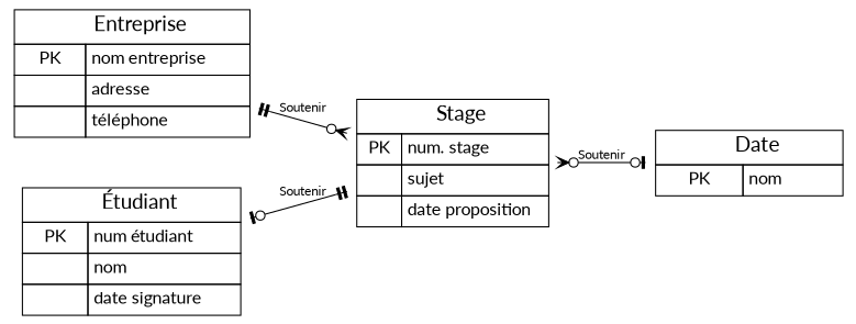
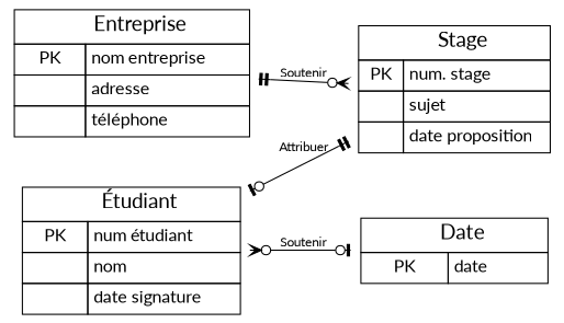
  digraph {
    bgcolor="#FFFFFF"
    fontname=Lato
    nodesep=0.5
    rankdir=LR
    node [fontcolor="#000000" fontname=Lato fontsize=15 shape=none]
    edge [color="#000000" dir=both fontcolor="#000000" fontname=Lato fontsize=11 penwidth=1]
    n1 [label=<<table         border="0"         cellborder="1"         cellspacing="0"         bgcolor="#FFFFFF"         color="#000000"         cellpadding="4"     >         <tr>             <td bgcolor="#FFFFFF" colspan="2">                 <font                     color="#000000"                     point-size="18"                 >Entreprise</font>             </td>         </tr>         <tr><td>PK</td><td align="left">nom entreprise</td></tr>         <tr><td> </td><td align="left">adresse</td></tr>         <tr><td> </td><td align="left">téléphone</td></tr>     </table> >]
    n2 [label=<<table         border="0"         cellborder="1"         cellspacing="0"         bgcolor="#FFFFFF"         color="#000000"         cellpadding="4"     >         <tr>             <td bgcolor="#FFFFFF" colspan="2">                 <font                     color="#000000"                     point-size="18"                 >Stage</font>             </td>         </tr>         <tr><td>PK</td><td align="left">num. stage</td></tr>         <tr><td> </td><td align="left">sujet</td></tr>         <tr><td> </td><td align="left">date proposition</td></tr>     </table> >]
    n3 [label=<<table         border="0"         cellborder="1"         cellspacing="0"         bgcolor="#FFFFFF"         color="#000000"         cellpadding="4"     >         <tr>             <td bgcolor="#FFFFFF" colspan="2">                 <font                     color="#000000"                     point-size="18"                 >Étudiant</font>             </td>         </tr>         <tr><td>PK</td><td align="left">num étudiant</td></tr>         <tr><td> </td><td align="left">nom</td></tr>         <tr><td> </td><td align="left">date signature</td></tr>     </table> >]
-   n4 [label=<<table         border="0"         cellborder="1"         cellspacing="0"         bgcolor="#FFFFFF"         color="#000000"         cellpadding="4"     >         <tr>             <td bgcolor="#FFFFFF" colspan="2">                 <font                     color="#000000"                     point-size="18"                 >Date</font>             </td>         </tr>         <tr><td>PK</td><td align="left">nom</td></tr>     </table> >]
+   n4 [label=<<table         border="0"         cellborder="1"         cellspacing="0"         bgcolor="#FFFFFF"         color="#000000"         cellpadding="4"     >         <tr>             <td bgcolor="#FFFFFF" colspan="2">                 <font                     color="#000000"                     point-size="18"                 >Date</font>             </td>         </tr>         <tr><td>PK</td><td align="left">date</td></tr>     </table> >]
    n1 -> n2 [arrowhead=crowodot arrowtail=teetee label=Soutenir]
-   n3 -> n2 [arrowhead=teetee arrowtail=teeodot label=Soutenir]
-   n2 -> n4 [arrowhead=teeodot arrowtail=crowodot label=Soutenir]
+   n3 -> n2 [arrowhead=teetee arrowtail=teeodot label=Attribuer]
+   n3 -> n4 [arrowhead=teeodot arrowtail=crowodot label=Soutenir]
  }
